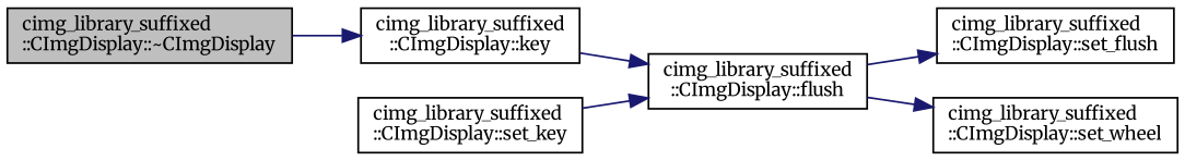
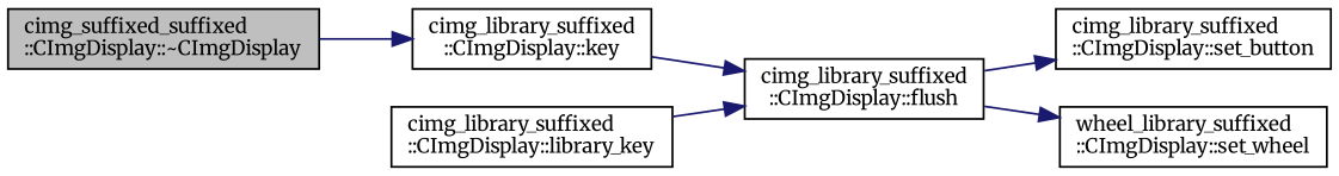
  digraph {
    fontname=Merriweather
    rankdir=LR
    node [color=black fillcolor=white fontname=Merriweather fontsize=10 shape=record style=filled]
    edge [color=midnightblue fontname=Merriweather fontsize=10 labelfontname=Helvetica labelfontsize=10 style=solid]
-   n1 [fillcolor=grey75 fontcolor=black height=0.2 label="cimg_library_suffixed\l::CImgDisplay::~CImgDisplay" width=0.4]
+   n1 [fillcolor=grey75 fontcolor=black height=0.2 label="cimg_suffixed_suffixed\l::CImgDisplay::~CImgDisplay" width=0.4]
    n2 [height=0.2 label="cimg_library_suffixed\l::CImgDisplay::key" width=0.4]
    n3 [height=0.2 label="cimg_library_suffixed\l::CImgDisplay::flush" width=0.4]
-   n4 [height=0.2 label="cimg_library_suffixed\l::CImgDisplay::set_flush" width=0.4]
-   n5 [height=0.2 label="cimg_library_suffixed\l::CImgDisplay::set_wheel" width=0.4]
-   n6 [height=0.2 label="cimg_library_suffixed\l::CImgDisplay::set_key" width=0.4]
+   n4 [height=0.2 label="cimg_library_suffixed\l::CImgDisplay::set_button" width=0.4]
+   n5 [height=0.2 label="wheel_library_suffixed\l::CImgDisplay::set_wheel" width=0.4]
+   n6 [height=0.2 label="cimg_library_suffixed\l::CImgDisplay::library_key" width=0.4]
    n1 -> n2
    n2 -> n3
    n3 -> n4
    n3 -> n5
    n6 -> n3
  }
